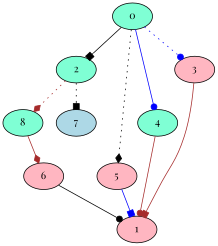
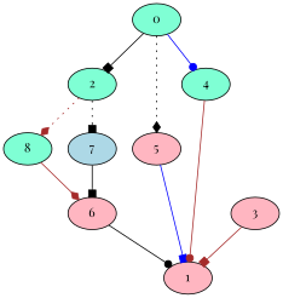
  digraph {
    "Duplicate states"=0
    GraphType=S_P
    "Max states in OPEN"=0
    Modes="120000ms; topo-ordered tasks, ; Pruning: task equivalence, fixed order ready list, ; F-value: ; Optimisation: best schedule length (SL) optimisation on equal, "
    NumberOfTasks=10
    "Pruned using list schedule length"=8
    "States removed from OPEN"=0
    TargetSystem="Homogeneous-16"
    "Time to schedule (ms)"=102
    "Total idle time"=79
    "Total schedule length"=37
    "Total sequential time"=71
    "Total states created"=14
    fontname="Playfair Display"
    node [Processor=1 Weight=9 fillcolor=aquamarine fontname="Playfair Display" style=filled]
    edge [Weight=5 arrowhead=box color=black fontname="Playfair Display" style=solid]
    0 ["Finish time"=9 Processor=0 "Start time"=0]
    2 ["Finish time"=15 Processor=0 "Start time"=9 Weight=6]
    5 ["Finish time"=21 Processor=2 "Start time"=11 Weight=10 fillcolor=lightpink]
    4 ["Finish time"=25 Processor=4 "Start time"=13 Weight=12]
    3 ["Finish time"=20 Processor=5 "Start time"=14 Weight=6 fillcolor=lightpink]
    8 ["Finish time"=30 "Start time"=21]
    7 ["Finish time"=23 Processor=3 "Start time"=20 Weight=3 fillcolor=lightblue]
    1 ["Finish time"=37 "Start time"=34 Weight=3 fillcolor=lightpink]
    6 ["Finish time"=34 "Start time"=30 Weight=4 fillcolor=lightpink]
    0 -> 2 [Weight=3]
    0 -> 5 [Weight=2 arrowhead=diamond style=dotted]
    0 -> 4 [Weight=4 arrowhead=dot color=blue]
-   0 -> 3 [arrowhead=dot color=blue style=dotted]
    2 -> 8 [Weight=6 arrowhead=diamond color=brown style=dotted]
    2 -> 7 [style=dotted]
    5 -> 1 [Weight=10 color=blue]
    4 -> 1 [Weight=4 arrowhead=dot color=brown]
    3 -> 1 [color=brown]
    8 -> 6 [Weight=4 arrowhead=diamond color=brown]
+   7 -> 6 [Weight=6]
    6 -> 1 [arrowhead=dot]
  }
